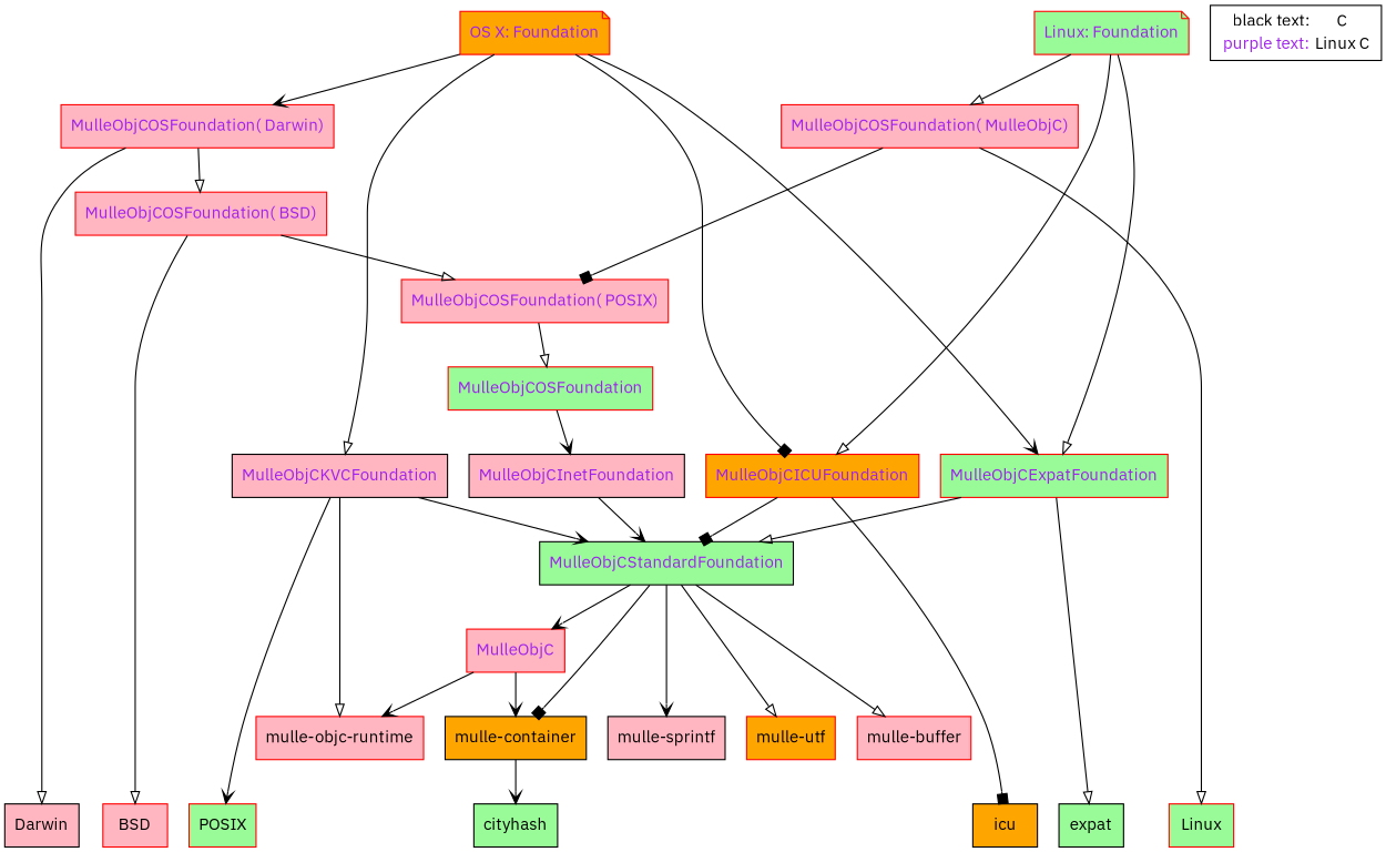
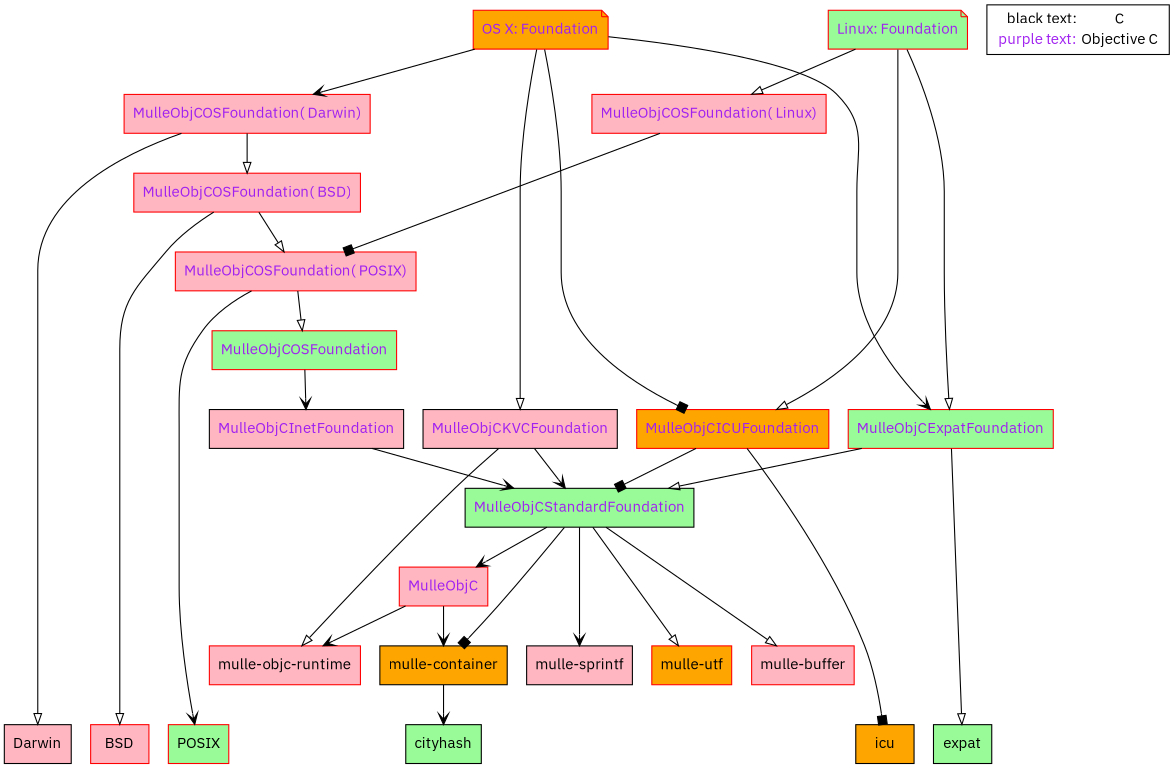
  digraph {
    fontname="IBM Plex Sans"
    node [color=red fillcolor=lightpink fontname="IBM Plex Sans" shape=record style=filled]
    edge [arrowhead=onormal fontname="IBM Plex Sans"]
    cityhash [color=black fillcolor=palegreen]
    expat [color=black fillcolor=palegreen]
    icu [color=black fillcolor=orange]
    POSIX [fillcolor=palegreen]
-   Linux [fillcolor=palegreen]
    BSD
    Darwin [color=black]
    "mulle-buffer"
    "mulle-container" [color=black fillcolor=orange]
    "mulle-sprintf" [color=black]
    "mulle-objc-runtime"
    "mulle-utf" [fillcolor=orange]
    MulleObjCKVCFoundation [color=black fontcolor=purple]
    MulleObjCExpatFoundation [fillcolor=palegreen fontcolor=purple]
    MulleObjCICUFoundation [fillcolor=orange fontcolor=purple]
    "MulleObjCOSFoundation( POSIX)" [fontcolor=purple]
    "MulleObjCOSFoundation( BSD)" [fontcolor=purple]
    "MulleObjCOSFoundation( Darwin)" [fontcolor=purple]
-   "MulleObjCOSFoundation( Linux)" [fontcolor=purple label="MulleObjCOSFoundation( MulleObjC)"]
-   n20 [label=<<table border="0" cellpadding="2" cellspacing="0" cellborder="0"> 			       <tr><td align="right"><font color="#000000">black text:</font></td><td>C</td></tr> 			       <tr><td align="right"><font color="#a020f0">purple text:</font></td><td>Linux C</td></tr> 			      </table>> color="" fillcolor="" style=""]
+   "MulleObjCOSFoundation( Linux)" [fontcolor=purple]
+   n20 [label=<<table border="0" cellpadding="2" cellspacing="0" cellborder="0"> 			       <tr><td align="right"><font color="#000000">black text:</font></td><td>C</td></tr> 			       <tr><td align="right"><font color="#a020f0">purple text:</font></td><td>Objective C</td></tr> 			      </table>> color="" fillcolor="" style=""]
    MulleObjCStandardFoundation [color=black fillcolor=palegreen fontcolor=purple]
    MulleObjCOSFoundation [fillcolor=palegreen fontcolor=purple]
    MulleObjC [fontcolor=purple]
    MulleObjCInetFoundation [color=black fontcolor=purple]
    "OS X: Foundation" [fillcolor=orange fontcolor=purple shape=note]
    "Linux: Foundation" [fillcolor=palegreen fontcolor=purple shape=note]
    subgraph sub_1 {
      rank=same
      cityhash
      expat
      icu
      POSIX
-     Linux
      BSD
      Darwin
    }
    subgraph sub_2 {
      rank=same
      "mulle-buffer"
      "mulle-container"
      "mulle-sprintf"
      "mulle-objc-runtime"
      "mulle-utf"
    }
    subgraph sub_3 {
      rank=same
      MulleObjCKVCFoundation
      MulleObjCExpatFoundation
      MulleObjCICUFoundation
    }
    subgraph sub_4 {
      rank=same
      "MulleObjCOSFoundation( POSIX)"
    }
    subgraph sub_5 {
      rank=same
      "MulleObjCOSFoundation( BSD)"
    }
    subgraph sub_6 {
      rank=same
      "MulleObjCOSFoundation( Darwin)"
      "MulleObjCOSFoundation( Linux)"
    }
    subgraph sub_7 {
      label=Legend
      n20
    }
    "mulle-container" -> cityhash [arrowhead=vee]
    MulleObjCKVCFoundation -> "mulle-objc-runtime"
    MulleObjCKVCFoundation -> MulleObjCStandardFoundation [arrowhead=vee]
    MulleObjCExpatFoundation -> expat
    MulleObjCExpatFoundation -> MulleObjCStandardFoundation
    MulleObjCICUFoundation -> icu [arrowhead=box]
    MulleObjCICUFoundation -> MulleObjCStandardFoundation [arrowhead=box]
-   MulleObjCKVCFoundation -> POSIX [arrowhead=vee]
+   "MulleObjCOSFoundation( POSIX)" -> POSIX [arrowhead=vee]
    "MulleObjCOSFoundation( POSIX)" -> MulleObjCOSFoundation
    "MulleObjCOSFoundation( BSD)" -> BSD
    "MulleObjCOSFoundation( BSD)" -> "MulleObjCOSFoundation( POSIX)"
    "MulleObjCOSFoundation( Darwin)" -> Darwin
    "MulleObjCOSFoundation( Darwin)" -> "MulleObjCOSFoundation( BSD)"
-   "MulleObjCOSFoundation( Linux)" -> Linux
    "MulleObjCOSFoundation( Linux)" -> "MulleObjCOSFoundation( POSIX)" [arrowhead=box]
    MulleObjCStandardFoundation -> "mulle-buffer"
    MulleObjCStandardFoundation -> "mulle-container" [arrowhead=box]
    MulleObjCStandardFoundation -> "mulle-sprintf" [arrowhead=vee]
    MulleObjCStandardFoundation -> "mulle-utf"
    MulleObjCStandardFoundation -> MulleObjC [arrowhead=vee]
    MulleObjCOSFoundation -> MulleObjCInetFoundation [arrowhead=vee]
    MulleObjC -> "mulle-container" [arrowhead=vee]
    MulleObjC -> "mulle-objc-runtime" [arrowhead=vee]
    MulleObjCInetFoundation -> MulleObjCStandardFoundation [arrowhead=vee]
    "OS X: Foundation" -> MulleObjCKVCFoundation
    "OS X: Foundation" -> MulleObjCExpatFoundation [arrowhead=vee]
    "OS X: Foundation" -> MulleObjCICUFoundation [arrowhead=box]
    "OS X: Foundation" -> "MulleObjCOSFoundation( Darwin)" [arrowhead=vee]
    "Linux: Foundation" -> MulleObjCExpatFoundation
    "Linux: Foundation" -> MulleObjCICUFoundation
    "Linux: Foundation" -> "MulleObjCOSFoundation( Linux)"
  }
